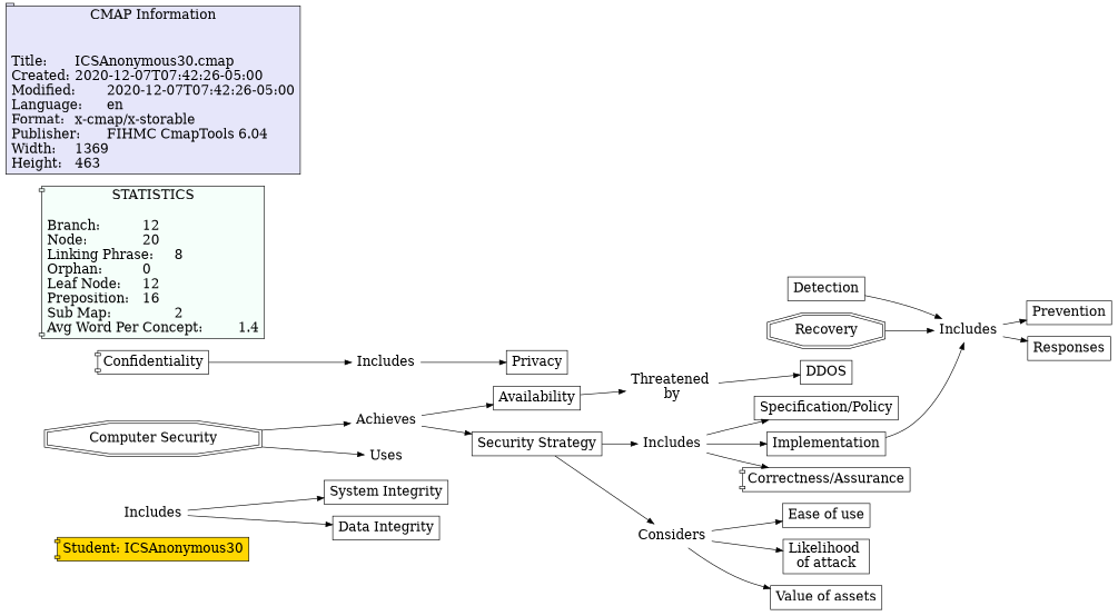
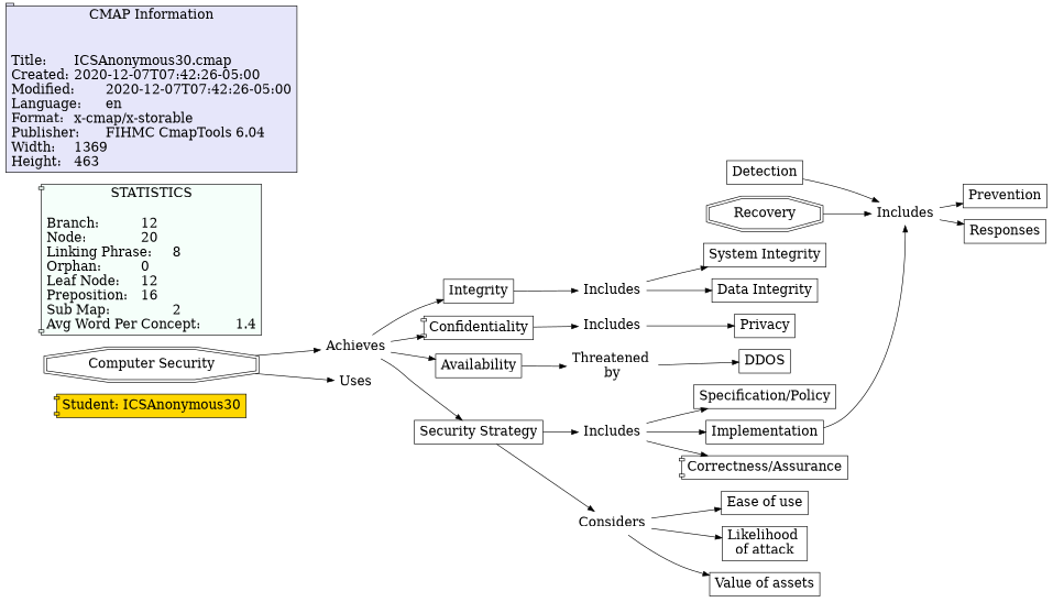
  digraph {
    fontname="DejaVu Serif"
    rankdir=LR
    node [fillcolor=white fontname="DejaVu Serif" fontsize=20 shape=rect style=filled]
    edge [constraint=true fontname="DejaVu Serif"]
    n1 [fillcolor=gold label="Student: ICSAnonymous30" shape=component]
    n2 [label=Includes shape=none fillcolor="" style=""]
    n3 [label="System Integrity\n"]
    n4 [label="Data Integrity\n"]
    n5 [label=Includes shape=none fillcolor="" style=""]
    n6 [label="Specification/Policy"]
    n7 [label=Implementation]
    n8 [label="Correctness/Assurance" shape=component]
    n9 [label=Includes shape=none fillcolor="" style=""]
    n10 [label=Prevention]
    n11 [label=Responses]
    n12 [label="Threatened \nby" shape=none fillcolor="" style=""]
    n13 [label=DDOS]
    n14 [label=Detection]
    n15 [label=Recovery shape=doubleoctagon]
    n16 [label="Computer Security\n" shape=doubleoctagon]
    n17 [label=Achieves shape=none fillcolor="" style=""]
    n18 [label=Uses shape=none fillcolor="" style=""]
+   n19 [label=Integrity]
    n20 [label=Confidentiality shape=component]
    n21 [label=Availability]
    n22 [label="Security Strategy\n"]
    n23 [label=Includes shape=none fillcolor="" style=""]
    n24 [label=Privacy]
    n25 [label=Considers shape=none fillcolor="" style=""]
    n26 [label="Ease of use\n"]
    n27 [label="Likelihood \nof attack"]
    n28 [label="Value of assets\n"]
    n29 [Gsplines=true fillcolor="#F5FFFA" label="STATISTICS\n\lBranch:		12\lNode:		20\lLinking Phrase:	8\lOrphan:		0\lLeaf Node:	12\lPreposition:	16\lSub Map:		2\lAvg Word Per Concept:	1.4\l" shape=component]
    n30 [Gsplines=true fillcolor="#E6E6FA" label="CMAP Information\n\n\lTitle:	ICSAnonymous30.cmap\lCreated:	2020-12-07T07:42:26-05:00\lModified:	2020-12-07T07:42:26-05:00\lLanguage:	en\lFormat:	x-cmap/x-storable\lPublisher:	FIHMC CmapTools 6.04\lWidth:	1369\lHeight:	463\l" shape=tab]
    n2 -> n3
    n2 -> n4
    n5 -> n6
    n5 -> n7
    n5 -> n8
    n7 -> n9
    n9 -> n10
    n9 -> n11
    n12 -> n13
    n14 -> n9
    n15 -> n9
    n16 -> n17
    n16 -> n18
+   n17 -> n19
+   n17 -> n20
    n17 -> n21
    n17 -> n22
+   n19 -> n2
    n20 -> n23
    n21 -> n12
    n22 -> n5
    n22 -> n25
    n23 -> n24
    n25 -> n26
    n25 -> n27
    n25 -> n28
  }
